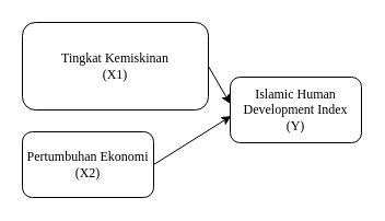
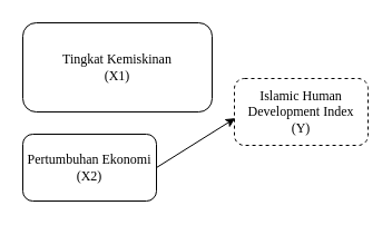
  <mxCell id="0" />
  <mxCell id="1" parent="0" />
- <mxCell id="2" value="&lt;font face=&quot;Times New Roman&quot;&gt;Islamic Human Development Index&lt;br&gt;(Y)&lt;/font&gt;" style="rounded=1;whiteSpace=wrap;html=1;" vertex="1" parent="1"><mxGeometry x="210" y="70" width="120" height="60" as="geometry" /></mxCell>
+ <mxCell id="2" value="&lt;font face=&quot;Times New Roman&quot;&gt;Islamic Human Development Index&lt;br&gt;(Y)&lt;/font&gt;" style="rounded=1;whiteSpace=wrap;html=1;dashed=1;" vertex="1" parent="1"><mxGeometry x="210" y="70" width="120" height="60" as="geometry" /></mxCell>
  <mxCell id="3" value="&lt;font face=&quot;Times New Roman&quot;&gt;Tingkat Kemiskinan&lt;br&gt;(X1)&lt;/font&gt;" style="rounded=1;whiteSpace=wrap;html=1;" vertex="1" parent="1"><mxGeometry x="20" y="20" width="170" height="80" as="geometry" /></mxCell>
  <mxCell id="4" value="&lt;font face=&quot;Times New Roman&quot;&gt;Pertumbuhan Ekonomi&lt;br&gt;(X2)&lt;/font&gt;" style="rounded=1;whiteSpace=wrap;html=1;" vertex="1" parent="1"><mxGeometry x="20" y="120" width="120" height="60" as="geometry" /></mxCell>
- <mxCell id="5" value="" style="endArrow=classic;html=1;rounded=0;exitX=1;exitY=0.5;exitDx=0;exitDy=0;entryX=0;entryY=0.406;entryDx=0;entryDy=0;entryPerimeter=0;" edge="1" parent="1" source="3" target="2"><mxGeometry width="50" height="50" relative="1" as="geometry"><mxPoint x="180" y="310" as="sourcePoint" /><mxPoint x="230" y="260" as="targetPoint" /></mxGeometry></mxCell>
  <mxCell id="6" value="" style="endArrow=classic;html=1;rounded=0;exitX=1;exitY=0.5;exitDx=0;exitDy=0;entryX=0.006;entryY=0.594;entryDx=0;entryDy=0;entryPerimeter=0;" edge="1" parent="1" source="4" target="2"><mxGeometry width="50" height="50" relative="1" as="geometry"><mxPoint x="150" y="60" as="sourcePoint" /><mxPoint x="220" y="110" as="targetPoint" /></mxGeometry></mxCell>
